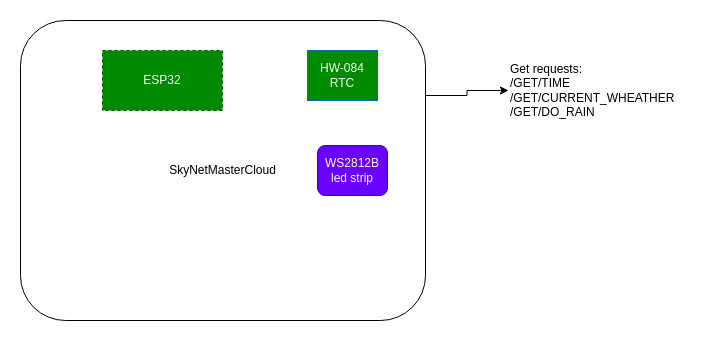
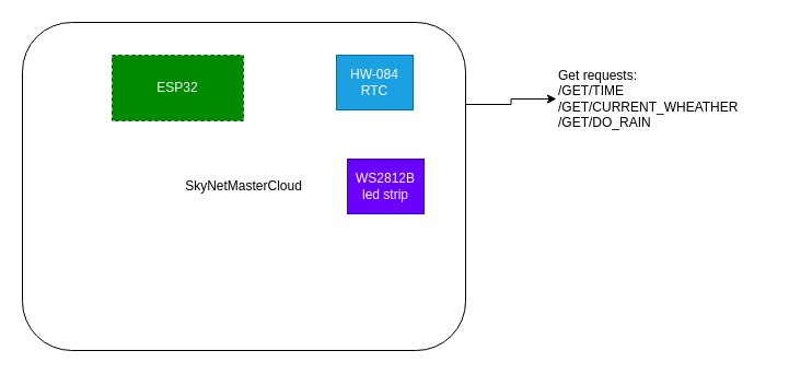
  <mxCell id="0" />
  <mxCell id="1" parent="0" />
  <mxCell id="2" style="edgeStyle=orthogonalEdgeStyle;rounded=0;orthogonalLoop=1;jettySize=auto;html=1;exitX=1;exitY=0.25;exitDx=0;exitDy=0;" edge="1" parent="1" source="3" target="7"><mxGeometry relative="1" as="geometry" /></mxCell>
  <mxCell id="3" value="SkyNetMasterCloud" style="rounded=1;whiteSpace=wrap;html=1;" vertex="1" parent="1"><mxGeometry x="20" y="20" width="405" height="300" as="geometry" /></mxCell>
  <mxCell id="4" value="ESP32" style="rounded=0;whiteSpace=wrap;html=1;fillColor=#008a00;strokeColor=#005700;fontColor=#ffffff;dashed=1;" vertex="1" parent="1"><mxGeometry x="102" y="50" width="120" height="60" as="geometry" /></mxCell>
- <mxCell id="5" value="HW-084&lt;br&gt;RTC" style="rounded=0;whiteSpace=wrap;html=1;fillColor=#008a00;strokeColor=#006EAF;fontColor=#ffffff;" vertex="1" parent="1"><mxGeometry x="307" y="50" width="70" height="50" as="geometry" /></mxCell>
- <mxCell id="6" value="WS2812B led strip" style="whiteSpace=wrap;html=1;fillColor=#6a00ff;strokeColor=#3700CC;fontColor=#ffffff;rounded=1;" vertex="1" parent="1"><mxGeometry x="317" y="145" width="70" height="50" as="geometry" /></mxCell>
+ <mxCell id="5" value="HW-084&lt;br&gt;RTC" style="rounded=0;whiteSpace=wrap;html=1;fillColor=#1ba1e2;strokeColor=#006EAF;fontColor=#ffffff;" vertex="1" parent="1"><mxGeometry x="307" y="50" width="70" height="50" as="geometry" /></mxCell>
+ <mxCell id="6" value="WS2812B led strip" style="rounded=0;whiteSpace=wrap;html=1;fillColor=#6a00ff;strokeColor=#3700CC;fontColor=#ffffff;" vertex="1" parent="1"><mxGeometry x="317" y="145" width="70" height="50" as="geometry" /></mxCell>
  <mxCell id="7" value="Get requests:&lt;br&gt;/GET/TIME&lt;br&gt;/GET/CURRENT_WHEATHER&lt;br&gt;/GET/DO_RAIN" style="text;html=1;strokeColor=none;fillColor=none;align=left;verticalAlign=middle;whiteSpace=wrap;rounded=0;" vertex="1" parent="1"><mxGeometry x="508" y="60" width="191" height="60" as="geometry" /></mxCell>
